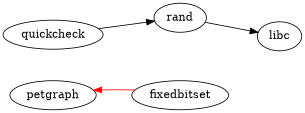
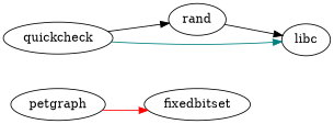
  digraph {
    rankdir=LR
    splines=true
    edge [color=black]
    n1 [label=petgraph]
    n2 [label=fixedbitset]
    n3 [label=quickcheck]
    n4 [label=rand]
    n5 [label=libc]
-   n2 -> n1 [color=red]
+   n1 -> n2 [color=red]
    n3 -> n4
+   n3 -> n5 [color=teal]
    n4 -> n5
  }
